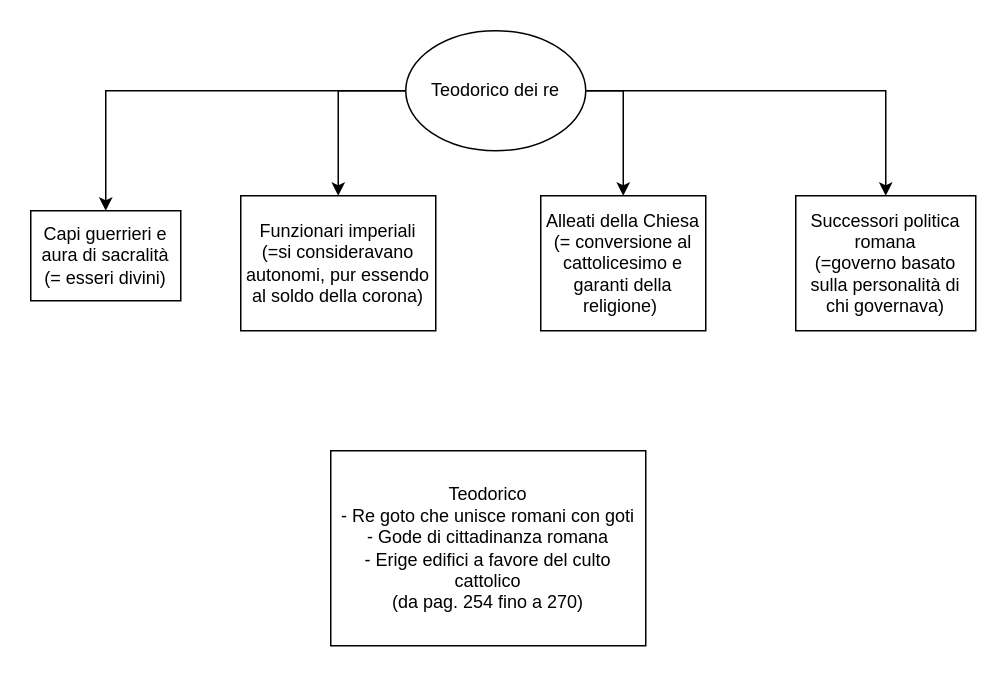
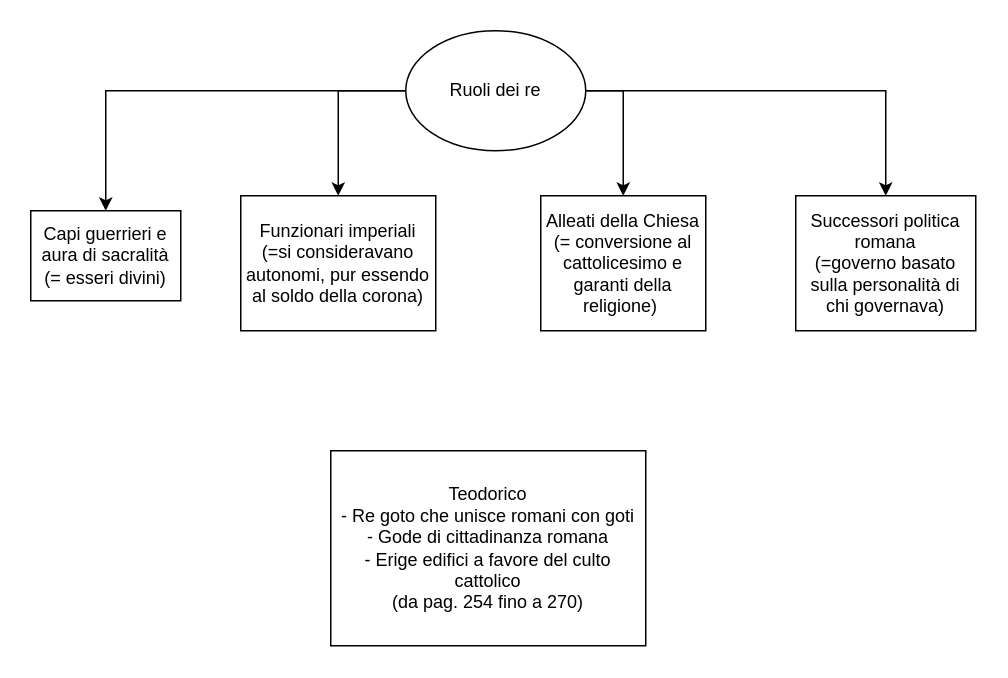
  <mxCell id="0" />
  <mxCell id="1" parent="0" />
  <mxCell id="2" style="edgeStyle=orthogonalEdgeStyle;rounded=0;orthogonalLoop=1;jettySize=auto;html=1;exitX=0;exitY=0.5;exitDx=0;exitDy=0;" edge="1" parent="1" source="6" target="7"><mxGeometry relative="1" as="geometry" /></mxCell>
  <mxCell id="3" style="edgeStyle=orthogonalEdgeStyle;rounded=0;orthogonalLoop=1;jettySize=auto;html=1;exitX=0;exitY=0.5;exitDx=0;exitDy=0;" edge="1" parent="1" source="6" target="8"><mxGeometry relative="1" as="geometry" /></mxCell>
  <mxCell id="4" style="edgeStyle=orthogonalEdgeStyle;rounded=0;orthogonalLoop=1;jettySize=auto;html=1;exitX=1;exitY=0.5;exitDx=0;exitDy=0;" edge="1" parent="1" source="6" target="10"><mxGeometry relative="1" as="geometry" /></mxCell>
  <mxCell id="5" style="edgeStyle=orthogonalEdgeStyle;rounded=0;orthogonalLoop=1;jettySize=auto;html=1;exitX=1;exitY=0.5;exitDx=0;exitDy=0;" edge="1" parent="1" source="6" target="9"><mxGeometry relative="1" as="geometry" /></mxCell>
- <mxCell id="6" value="Teodorico dei re" style="ellipse;whiteSpace=wrap;html=1;" vertex="1" parent="1"><mxGeometry x="270" y="20" width="120" height="80" as="geometry" /></mxCell>
+ <mxCell id="6" value="Ruoli dei re" style="ellipse;whiteSpace=wrap;html=1;" vertex="1" parent="1"><mxGeometry x="270" y="20" width="120" height="80" as="geometry" /></mxCell>
  <mxCell id="7" value="Capi guerrieri e aura di sacralità (= esseri divini)" style="rounded=0;whiteSpace=wrap;html=1;" vertex="1" parent="1"><mxGeometry x="20" y="140" width="100" height="60" as="geometry" /></mxCell>
  <mxCell id="8" value="Funzionari imperiali &lt;br&gt;(=si consideravano autonomi, pur essendo al soldo della corona)" style="rounded=0;whiteSpace=wrap;html=1;" vertex="1" parent="1"><mxGeometry x="160" y="130" width="130" height="90" as="geometry" /></mxCell>
  <mxCell id="9" value="Alleati della Chiesa&lt;br&gt;(= conversione al cattolicesimo e garanti della religione)&amp;nbsp;" style="rounded=0;whiteSpace=wrap;html=1;" vertex="1" parent="1"><mxGeometry x="360" y="130" width="110" height="90" as="geometry" /></mxCell>
  <mxCell id="10" value="Successori politica romana &lt;br&gt;(=governo basato sulla personalità di chi governava)" style="rounded=0;whiteSpace=wrap;html=1;" vertex="1" parent="1"><mxGeometry x="530" y="130" width="120" height="90" as="geometry" /></mxCell>
  <mxCell id="11" value="Teodorico&lt;br&gt;- Re goto che unisce romani con goti&lt;br&gt;- Gode di cittadinanza romana&lt;br&gt;- Erige edifici a favore del culto cattolico&lt;br&gt;(da pag. 254 fino a 270)" style="rounded=0;whiteSpace=wrap;html=1;" vertex="1" parent="1"><mxGeometry x="220" y="300" width="210" height="130" as="geometry" /></mxCell>
